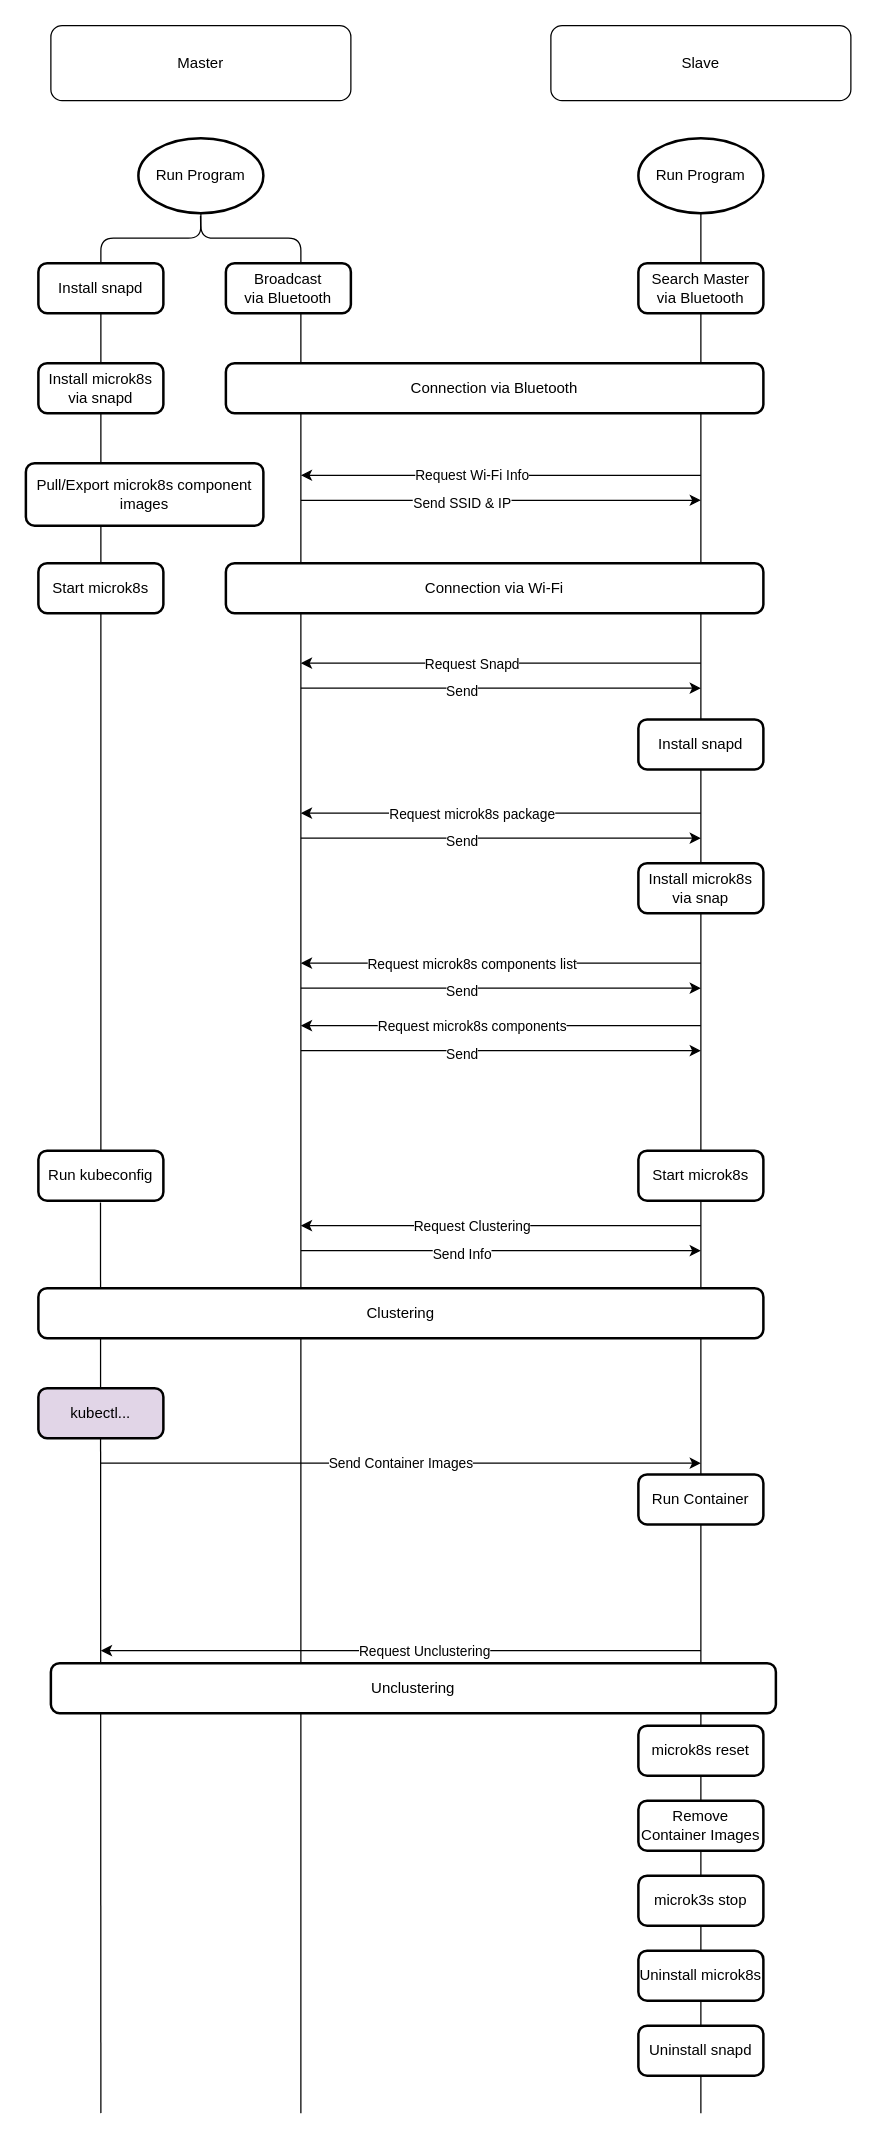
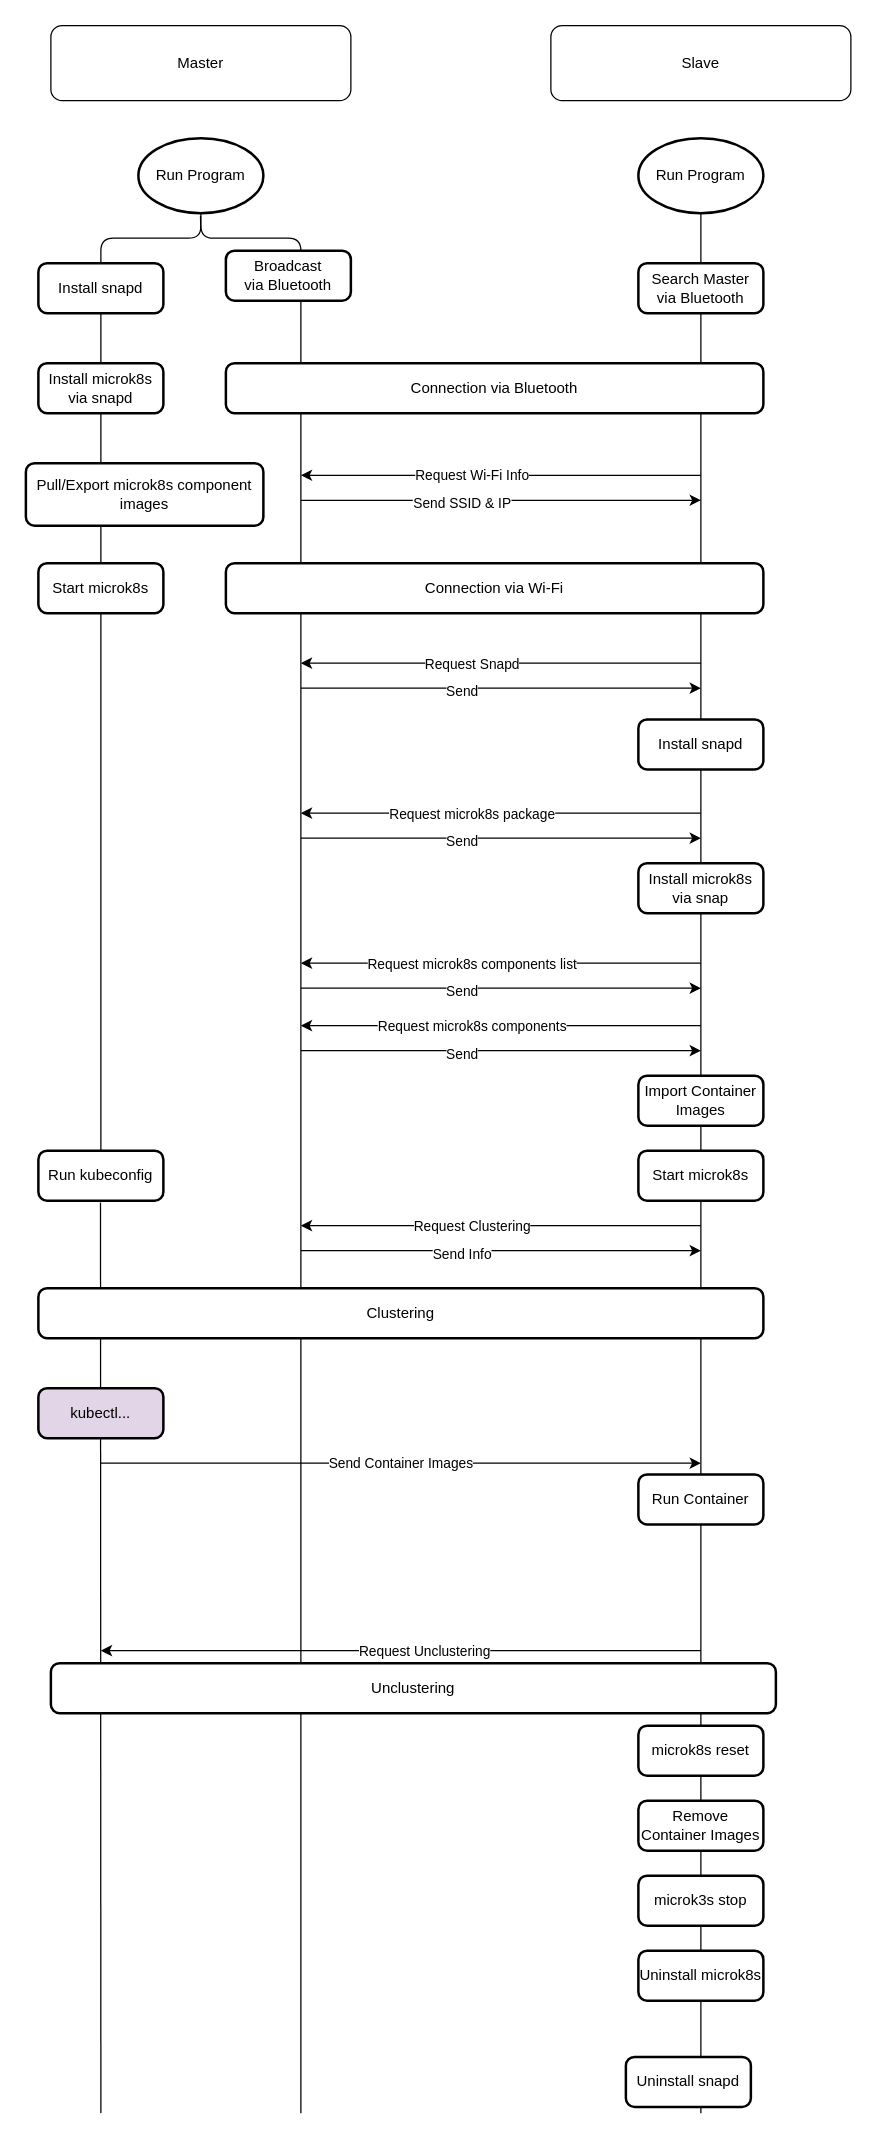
  <mxCell id="0" />
  <mxCell id="1" parent="0" />
  <mxCell id="2" value="" style="endArrow=none;html=1;entryX=0.497;entryY=1.039;entryDx=0;entryDy=0;entryPerimeter=0;" edge="1" parent="1" target="47"><mxGeometry width="50" height="50" relative="1" as="geometry"><mxPoint x="80" y="1690" as="sourcePoint" /><mxPoint x="159.7" y="172.34" as="targetPoint" /><Array as="points" /></mxGeometry></mxCell>
  <mxCell id="3" value="" style="endArrow=none;html=1;entryX=0.5;entryY=1;entryDx=0;entryDy=0;entryPerimeter=0;startArrow=none;" edge="1" parent="1" source="54" target="8"><mxGeometry width="50" height="50" relative="1" as="geometry"><mxPoint x="560" y="1450" as="sourcePoint" /><mxPoint x="240" y="260" as="targetPoint" /></mxGeometry></mxCell>
  <mxCell id="4" value="" style="endArrow=none;html=1;entryX=0.5;entryY=1;entryDx=0;entryDy=0;entryPerimeter=0;" edge="1" parent="1" target="7"><mxGeometry width="50" height="50" relative="1" as="geometry"><mxPoint x="240" y="1690" as="sourcePoint" /><mxPoint x="159.66" y="170" as="targetPoint" /><Array as="points"><mxPoint x="240" y="190" /><mxPoint x="160" y="190" /></Array></mxGeometry></mxCell>
  <mxCell id="5" value="Master" style="rounded=1;whiteSpace=wrap;html=1;" vertex="1" parent="1"><mxGeometry x="40" y="20" width="240" height="60" as="geometry" /></mxCell>
  <mxCell id="6" value="Slave" style="rounded=1;whiteSpace=wrap;html=1;" vertex="1" parent="1"><mxGeometry x="440" y="20" width="240" height="60" as="geometry" /></mxCell>
  <mxCell id="7" value="Run Program" style="strokeWidth=2;html=1;shape=mxgraph.flowchart.start_1;whiteSpace=wrap;" vertex="1" parent="1"><mxGeometry x="110" y="110" width="100" height="60" as="geometry" /></mxCell>
  <mxCell id="8" value="Run Program" style="strokeWidth=2;html=1;shape=mxgraph.flowchart.start_1;whiteSpace=wrap;" vertex="1" parent="1"><mxGeometry x="510" y="110" width="100" height="60" as="geometry" /></mxCell>
- <mxCell id="9" value="&lt;div&gt;Broadcast&lt;/div&gt;&lt;div&gt;via Bluetooth&lt;br&gt;&lt;/div&gt;" style="rounded=1;whiteSpace=wrap;html=1;absoluteArcSize=1;arcSize=14;strokeWidth=2;" vertex="1" parent="1"><mxGeometry x="180" y="210" width="100" height="40" as="geometry" /></mxCell>
+ <mxCell id="9" value="&lt;div&gt;Broadcast&lt;/div&gt;&lt;div&gt;via Bluetooth&lt;br&gt;&lt;/div&gt;" style="rounded=1;whiteSpace=wrap;html=1;absoluteArcSize=1;arcSize=14;strokeWidth=2;" vertex="1" parent="1"><mxGeometry x="180" y="200" width="100" height="40" as="geometry" /></mxCell>
  <mxCell id="10" value="&lt;div&gt;Search Master&lt;br&gt;&lt;/div&gt;&lt;div&gt;via Bluetooth&lt;br&gt;&lt;/div&gt;" style="rounded=1;whiteSpace=wrap;html=1;absoluteArcSize=1;arcSize=14;strokeWidth=2;" vertex="1" parent="1"><mxGeometry x="510" y="210" width="100" height="40" as="geometry" /></mxCell>
  <mxCell id="11" value="Connection via Bluetooth" style="rounded=1;whiteSpace=wrap;html=1;absoluteArcSize=1;arcSize=14;strokeWidth=2;" vertex="1" parent="1"><mxGeometry x="180" y="290" width="430" height="40" as="geometry" /></mxCell>
  <mxCell id="12" value="&lt;div&gt;Connection via Wi-Fi&lt;br&gt;&lt;/div&gt;" style="rounded=1;whiteSpace=wrap;html=1;absoluteArcSize=1;arcSize=14;strokeWidth=2;" vertex="1" parent="1"><mxGeometry x="180" y="450" width="430" height="40" as="geometry" /></mxCell>
  <mxCell id="13" value="" style="endArrow=classic;html=1;" edge="1" parent="1"><mxGeometry width="50" height="50" relative="1" as="geometry"><mxPoint x="560" y="530" as="sourcePoint" /><mxPoint x="240" y="530" as="targetPoint" /></mxGeometry></mxCell>
  <mxCell id="14" value="&lt;div&gt;Request Snapd&lt;/div&gt;" style="edgeLabel;html=1;align=center;verticalAlign=middle;resizable=0;points=[];" vertex="1" connectable="0" parent="13"><mxGeometry x="0.148" relative="1" as="geometry"><mxPoint as="offset" /></mxGeometry></mxCell>
  <mxCell id="15" value="" style="endArrow=classic;html=1;" edge="1" parent="1"><mxGeometry width="50" height="50" relative="1" as="geometry"><mxPoint x="240" y="550" as="sourcePoint" /><mxPoint x="560" y="550" as="targetPoint" /></mxGeometry></mxCell>
  <mxCell id="16" value="Send" style="edgeLabel;html=1;align=center;verticalAlign=middle;resizable=0;points=[];" vertex="1" connectable="0" parent="15"><mxGeometry x="-0.2" y="-2" relative="1" as="geometry"><mxPoint as="offset" /></mxGeometry></mxCell>
  <mxCell id="17" value="Install snapd" style="rounded=1;whiteSpace=wrap;html=1;absoluteArcSize=1;arcSize=14;strokeWidth=2;" vertex="1" parent="1"><mxGeometry x="510" y="575" width="100" height="40" as="geometry" /></mxCell>
  <mxCell id="18" value="" style="endArrow=classic;html=1;" edge="1" parent="1"><mxGeometry width="50" height="50" relative="1" as="geometry"><mxPoint x="560" y="650" as="sourcePoint" /><mxPoint x="240" y="650" as="targetPoint" /></mxGeometry></mxCell>
  <mxCell id="19" value="&lt;div&gt;Request microk8s package&lt;br&gt;&lt;/div&gt;" style="edgeLabel;html=1;align=center;verticalAlign=middle;resizable=0;points=[];" vertex="1" connectable="0" parent="18"><mxGeometry x="0.148" relative="1" as="geometry"><mxPoint as="offset" /></mxGeometry></mxCell>
  <mxCell id="20" value="" style="endArrow=classic;html=1;" edge="1" parent="1"><mxGeometry width="50" height="50" relative="1" as="geometry"><mxPoint x="240" y="670" as="sourcePoint" /><mxPoint x="560" y="670" as="targetPoint" /></mxGeometry></mxCell>
  <mxCell id="21" value="Send" style="edgeLabel;html=1;align=center;verticalAlign=middle;resizable=0;points=[];" vertex="1" connectable="0" parent="20"><mxGeometry x="-0.2" y="-2" relative="1" as="geometry"><mxPoint as="offset" /></mxGeometry></mxCell>
  <mxCell id="22" value="&lt;div&gt;Install microk8s&lt;/div&gt;&lt;div&gt;via snap&lt;br&gt;&lt;/div&gt;" style="rounded=1;whiteSpace=wrap;html=1;absoluteArcSize=1;arcSize=14;strokeWidth=2;" vertex="1" parent="1"><mxGeometry x="510" y="690" width="100" height="40" as="geometry" /></mxCell>
  <mxCell id="23" value="" style="endArrow=classic;html=1;" edge="1" parent="1"><mxGeometry width="50" height="50" relative="1" as="geometry"><mxPoint x="560" y="770" as="sourcePoint" /><mxPoint x="240" y="770" as="targetPoint" /></mxGeometry></mxCell>
  <mxCell id="24" value="&lt;div&gt;Request microk8s components list&lt;br&gt;&lt;/div&gt;" style="edgeLabel;html=1;align=center;verticalAlign=middle;resizable=0;points=[];" vertex="1" connectable="0" parent="23"><mxGeometry x="0.148" relative="1" as="geometry"><mxPoint as="offset" /></mxGeometry></mxCell>
  <mxCell id="25" value="" style="endArrow=classic;html=1;" edge="1" parent="1"><mxGeometry width="50" height="50" relative="1" as="geometry"><mxPoint x="240" y="790" as="sourcePoint" /><mxPoint x="560" y="790" as="targetPoint" /></mxGeometry></mxCell>
  <mxCell id="26" value="Send" style="edgeLabel;html=1;align=center;verticalAlign=middle;resizable=0;points=[];" vertex="1" connectable="0" parent="25"><mxGeometry x="-0.2" y="-2" relative="1" as="geometry"><mxPoint as="offset" /></mxGeometry></mxCell>
  <mxCell id="27" value="" style="endArrow=classic;html=1;" edge="1" parent="1"><mxGeometry width="50" height="50" relative="1" as="geometry"><mxPoint x="560" y="820" as="sourcePoint" /><mxPoint x="240" y="820" as="targetPoint" /></mxGeometry></mxCell>
  <mxCell id="28" value="Request microk8s components" style="edgeLabel;html=1;align=center;verticalAlign=middle;resizable=0;points=[];" vertex="1" connectable="0" parent="27"><mxGeometry x="0.148" relative="1" as="geometry"><mxPoint as="offset" /></mxGeometry></mxCell>
  <mxCell id="29" value="" style="endArrow=classic;html=1;" edge="1" parent="1"><mxGeometry width="50" height="50" relative="1" as="geometry"><mxPoint x="240" y="840" as="sourcePoint" /><mxPoint x="560" y="840" as="targetPoint" /></mxGeometry></mxCell>
  <mxCell id="30" value="Send" style="edgeLabel;html=1;align=center;verticalAlign=middle;resizable=0;points=[];" vertex="1" connectable="0" parent="29"><mxGeometry x="-0.2" y="-2" relative="1" as="geometry"><mxPoint as="offset" /></mxGeometry></mxCell>
+ <mxCell id="31" value="&lt;div&gt;Import Container&lt;/div&gt;&lt;div&gt;Images&lt;br&gt;&lt;/div&gt;" style="rounded=1;whiteSpace=wrap;html=1;absoluteArcSize=1;arcSize=14;strokeWidth=2;" vertex="1" parent="1"><mxGeometry x="510" y="860" width="100" height="40" as="geometry" /></mxCell>
  <mxCell id="32" value="" style="endArrow=none;html=1;entryX=0.497;entryY=1.039;entryDx=0;entryDy=0;entryPerimeter=0;startArrow=none;" edge="1" parent="1" source="47" target="7"><mxGeometry width="50" height="50" relative="1" as="geometry"><mxPoint x="80" y="1130" as="sourcePoint" /><mxPoint x="40" y="150" as="targetPoint" /><Array as="points"><mxPoint x="80" y="190" /><mxPoint x="160" y="190" /></Array></mxGeometry></mxCell>
  <mxCell id="33" value="Install snapd" style="rounded=1;whiteSpace=wrap;html=1;absoluteArcSize=1;arcSize=14;strokeWidth=2;" vertex="1" parent="1"><mxGeometry x="30" y="210" width="100" height="40" as="geometry" /></mxCell>
  <mxCell id="34" value="&lt;div&gt;Install microk8s&lt;/div&gt;&lt;div&gt;via snapd&lt;br&gt;&lt;/div&gt;" style="rounded=1;whiteSpace=wrap;html=1;absoluteArcSize=1;arcSize=14;strokeWidth=2;" vertex="1" parent="1"><mxGeometry x="30" y="290" width="100" height="40" as="geometry" /></mxCell>
  <mxCell id="35" value="Pull/Export microk8s component images" style="rounded=1;whiteSpace=wrap;html=1;absoluteArcSize=1;arcSize=14;strokeWidth=2;" vertex="1" parent="1"><mxGeometry x="20" y="370" width="190" height="50" as="geometry" /></mxCell>
  <mxCell id="36" value="Start microk8s" style="rounded=1;whiteSpace=wrap;html=1;absoluteArcSize=1;arcSize=14;strokeWidth=2;" vertex="1" parent="1"><mxGeometry x="30" y="450" width="100" height="40" as="geometry" /></mxCell>
  <mxCell id="37" value="Start microk8s" style="rounded=1;whiteSpace=wrap;html=1;absoluteArcSize=1;arcSize=14;strokeWidth=2;" vertex="1" parent="1"><mxGeometry x="510" y="920" width="100" height="40" as="geometry" /></mxCell>
  <mxCell id="38" value="" style="endArrow=classic;html=1;" edge="1" parent="1"><mxGeometry width="50" height="50" relative="1" as="geometry"><mxPoint x="560" y="980" as="sourcePoint" /><mxPoint x="240" y="980" as="targetPoint" /></mxGeometry></mxCell>
  <mxCell id="39" value="&lt;div&gt;Request Clustering&lt;/div&gt;" style="edgeLabel;html=1;align=center;verticalAlign=middle;resizable=0;points=[];" vertex="1" connectable="0" parent="38"><mxGeometry x="0.148" relative="1" as="geometry"><mxPoint as="offset" /></mxGeometry></mxCell>
  <mxCell id="40" value="" style="endArrow=classic;html=1;" edge="1" parent="1"><mxGeometry width="50" height="50" relative="1" as="geometry"><mxPoint x="240" y="1000" as="sourcePoint" /><mxPoint x="560" y="1000" as="targetPoint" /></mxGeometry></mxCell>
  <mxCell id="41" value="&lt;div&gt;Send Info&lt;/div&gt;" style="edgeLabel;html=1;align=center;verticalAlign=middle;resizable=0;points=[];" vertex="1" connectable="0" parent="40"><mxGeometry x="-0.2" y="-2" relative="1" as="geometry"><mxPoint as="offset" /></mxGeometry></mxCell>
  <mxCell id="42" value="Clustering" style="rounded=1;whiteSpace=wrap;html=1;absoluteArcSize=1;arcSize=14;strokeWidth=2;" vertex="1" parent="1"><mxGeometry x="30" y="1030" width="580" height="40" as="geometry" /></mxCell>
  <mxCell id="43" value="" style="endArrow=classic;html=1;" edge="1" parent="1"><mxGeometry width="50" height="50" relative="1" as="geometry"><mxPoint x="560" y="379.71" as="sourcePoint" /><mxPoint x="240" y="379.71" as="targetPoint" /></mxGeometry></mxCell>
  <mxCell id="44" value="&lt;div&gt;Request Wi-Fi Info&lt;br&gt;&lt;/div&gt;" style="edgeLabel;html=1;align=center;verticalAlign=middle;resizable=0;points=[];" vertex="1" connectable="0" parent="43"><mxGeometry x="0.148" relative="1" as="geometry"><mxPoint as="offset" /></mxGeometry></mxCell>
  <mxCell id="45" value="" style="endArrow=classic;html=1;" edge="1" parent="1"><mxGeometry width="50" height="50" relative="1" as="geometry"><mxPoint x="240" y="399.71" as="sourcePoint" /><mxPoint x="560" y="399.71" as="targetPoint" /></mxGeometry></mxCell>
  <mxCell id="46" value="Send SSID &amp;amp; IP" style="edgeLabel;html=1;align=center;verticalAlign=middle;resizable=0;points=[];" vertex="1" connectable="0" parent="45"><mxGeometry x="-0.2" y="-2" relative="1" as="geometry"><mxPoint as="offset" /></mxGeometry></mxCell>
  <mxCell id="47" value="Run kubeconfig" style="rounded=1;whiteSpace=wrap;html=1;absoluteArcSize=1;arcSize=14;strokeWidth=2;" vertex="1" parent="1"><mxGeometry x="30" y="920" width="100" height="40" as="geometry" /></mxCell>
  <mxCell id="48" value="kubectl..." style="rounded=1;whiteSpace=wrap;html=1;absoluteArcSize=1;arcSize=14;strokeWidth=2;fillColor=#e1d5e7;" vertex="1" parent="1"><mxGeometry x="30" y="1110" width="100" height="40" as="geometry" /></mxCell>
  <mxCell id="49" value="Run Container" style="rounded=1;whiteSpace=wrap;html=1;absoluteArcSize=1;arcSize=14;strokeWidth=2;" vertex="1" parent="1"><mxGeometry x="510" y="1179" width="100" height="40" as="geometry" /></mxCell>
  <mxCell id="50" value="&lt;div&gt;Send Container Images&lt;br&gt;&lt;/div&gt;" style="endArrow=classic;html=1;" edge="1" parent="1"><mxGeometry width="50" height="50" relative="1" as="geometry"><mxPoint x="80" y="1170" as="sourcePoint" /><mxPoint x="560" y="1170" as="targetPoint" /></mxGeometry></mxCell>
  <mxCell id="51" value="Unclustering" style="rounded=1;whiteSpace=wrap;html=1;absoluteArcSize=1;arcSize=14;strokeWidth=2;" vertex="1" parent="1"><mxGeometry x="40" y="1330" width="580" height="40" as="geometry" /></mxCell>
  <mxCell id="52" value="" style="endArrow=classic;html=1;" edge="1" parent="1"><mxGeometry width="50" height="50" relative="1" as="geometry"><mxPoint x="560" y="1320" as="sourcePoint" /><mxPoint x="80" y="1320" as="targetPoint" /></mxGeometry></mxCell>
  <mxCell id="53" value="Request Unclustering" style="edgeLabel;html=1;align=center;verticalAlign=middle;resizable=0;points=[];" vertex="1" connectable="0" parent="52"><mxGeometry x="-0.077" relative="1" as="geometry"><mxPoint as="offset" /></mxGeometry></mxCell>
  <mxCell id="54" value="microk8s reset" style="rounded=1;whiteSpace=wrap;html=1;absoluteArcSize=1;arcSize=14;strokeWidth=2;" vertex="1" parent="1"><mxGeometry x="510" y="1380" width="100" height="40" as="geometry" /></mxCell>
  <mxCell id="55" value="" style="endArrow=none;html=1;entryX=0.5;entryY=1;entryDx=0;entryDy=0;entryPerimeter=0;" edge="1" parent="1" target="54"><mxGeometry width="50" height="50" relative="1" as="geometry"><mxPoint x="560" y="1690" as="sourcePoint" /><mxPoint x="560" y="170" as="targetPoint" /></mxGeometry></mxCell>
  <mxCell id="56" value="Remove Container Images" style="rounded=1;whiteSpace=wrap;html=1;absoluteArcSize=1;arcSize=14;strokeWidth=2;" vertex="1" parent="1"><mxGeometry x="510" y="1440" width="100" height="40" as="geometry" /></mxCell>
  <mxCell id="57" value="Uninstall microk8s" style="rounded=1;whiteSpace=wrap;html=1;absoluteArcSize=1;arcSize=14;strokeWidth=2;" vertex="1" parent="1"><mxGeometry x="510" y="1560" width="100" height="40" as="geometry" /></mxCell>
- <mxCell id="58" value="Uninstall snapd" style="rounded=1;whiteSpace=wrap;html=1;absoluteArcSize=1;arcSize=14;strokeWidth=2;" vertex="1" parent="1"><mxGeometry x="510" y="1620" width="100" height="40" as="geometry" /></mxCell>
+ <mxCell id="58" value="Uninstall snapd" style="rounded=1;whiteSpace=wrap;html=1;absoluteArcSize=1;arcSize=14;strokeWidth=2;" vertex="1" parent="1"><mxGeometry x="500" y="1645" width="100" height="40" as="geometry" /></mxCell>
  <mxCell id="59" value="microk3s stop" style="rounded=1;whiteSpace=wrap;html=1;absoluteArcSize=1;arcSize=14;strokeWidth=2;" vertex="1" parent="1"><mxGeometry x="510" y="1500" width="100" height="40" as="geometry" /></mxCell>
